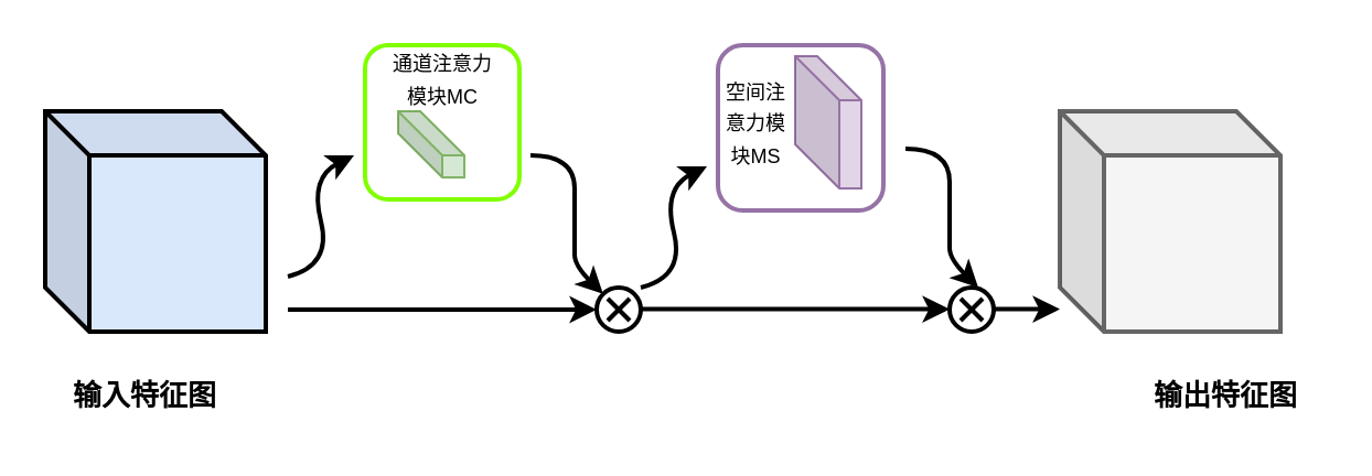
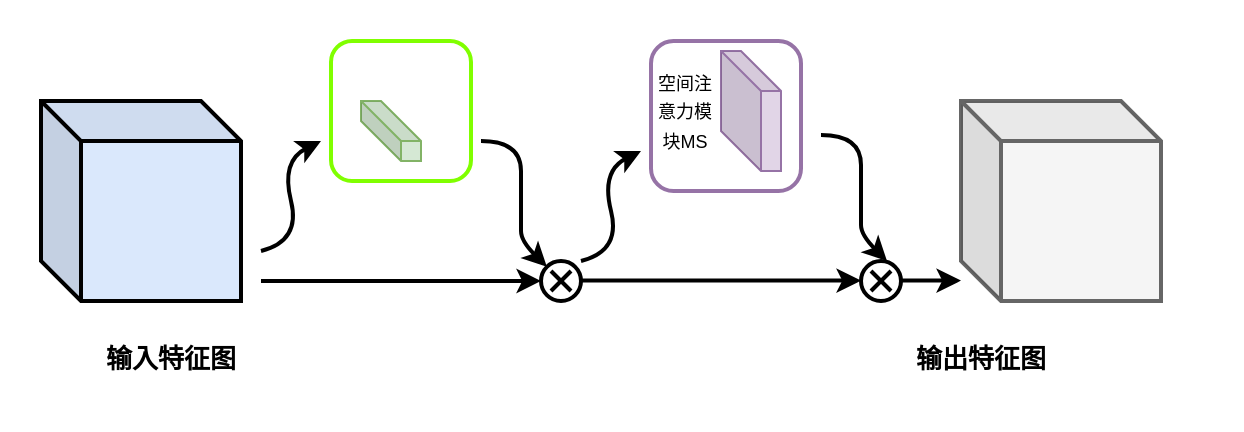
  <mxCell id="0" />
  <mxCell id="1" parent="0" />
  <mxCell id="2" value="" style="shape=cube;whiteSpace=wrap;html=1;boundedLbl=1;backgroundOutline=1;darkOpacity=0.05;darkOpacity2=0.1;direction=east;fillColor=#dae8fc;strokeColor=#000000;strokeWidth=2;" vertex="1" parent="1"><mxGeometry x="20" y="50" width="100" height="100" as="geometry" /></mxCell>
  <mxCell id="3" value="" style="endArrow=classic;html=1;rounded=0;strokeWidth=2;" edge="1" parent="1"><mxGeometry width="50" height="50" relative="1" as="geometry"><mxPoint x="130" y="140" as="sourcePoint" /><mxPoint x="270" y="140" as="targetPoint" /></mxGeometry></mxCell>
  <mxCell id="4" value="" style="ellipse;whiteSpace=wrap;html=1;aspect=fixed;strokeWidth=2;" vertex="1" parent="1"><mxGeometry x="270" y="130" width="20" height="20" as="geometry" /></mxCell>
  <mxCell id="5" value="" style="endArrow=none;html=1;rounded=0;strokeWidth=2;" edge="1" parent="1"><mxGeometry width="50" height="50" relative="1" as="geometry"><mxPoint x="275" y="145" as="sourcePoint" /><mxPoint x="285" y="135" as="targetPoint" /></mxGeometry></mxCell>
  <mxCell id="6" value="" style="endArrow=none;html=1;rounded=0;strokeWidth=2;" edge="1" parent="1"><mxGeometry width="50" height="50" relative="1" as="geometry"><mxPoint x="285" y="145" as="sourcePoint" /><mxPoint x="275" y="135" as="targetPoint" /></mxGeometry></mxCell>
  <mxCell id="7" value="" style="endArrow=classic;html=1;rounded=0;strokeWidth=2;" edge="1" parent="1"><mxGeometry width="50" height="50" relative="1" as="geometry"><mxPoint x="290" y="139.8" as="sourcePoint" /><mxPoint x="430" y="139.8" as="targetPoint" /></mxGeometry></mxCell>
  <mxCell id="8" value="" style="shape=cube;whiteSpace=wrap;html=1;boundedLbl=1;backgroundOutline=1;darkOpacity=0.05;darkOpacity2=0.1;direction=east;fillColor=#f5f5f5;strokeColor=#666666;strokeWidth=2;fontColor=#333333;" vertex="1" parent="1"><mxGeometry x="480" y="50" width="100" height="100" as="geometry" /></mxCell>
  <mxCell id="9" value="" style="ellipse;whiteSpace=wrap;html=1;aspect=fixed;strokeWidth=2;" vertex="1" parent="1"><mxGeometry x="430" y="130" width="20" height="20" as="geometry" /></mxCell>
  <mxCell id="10" value="" style="endArrow=none;html=1;rounded=0;strokeWidth=2;" edge="1" parent="1"><mxGeometry width="50" height="50" relative="1" as="geometry"><mxPoint x="435" y="145" as="sourcePoint" /><mxPoint x="445" y="135" as="targetPoint" /></mxGeometry></mxCell>
  <mxCell id="11" value="" style="endArrow=none;html=1;rounded=0;strokeWidth=2;" edge="1" parent="1"><mxGeometry width="50" height="50" relative="1" as="geometry"><mxPoint x="445" y="145" as="sourcePoint" /><mxPoint x="435" y="135" as="targetPoint" /></mxGeometry></mxCell>
  <mxCell id="12" value="" style="endArrow=classic;html=1;rounded=0;strokeWidth=2;" edge="1" parent="1"><mxGeometry width="50" height="50" relative="1" as="geometry"><mxPoint x="450" y="139.8" as="sourcePoint" /><mxPoint x="480" y="139.8" as="targetPoint" /></mxGeometry></mxCell>
  <mxCell id="13" value="" style="curved=1;endArrow=classic;html=1;rounded=0;strokeWidth=2;" edge="1" parent="1"><mxGeometry width="50" height="50" relative="1" as="geometry"><mxPoint x="130" y="125" as="sourcePoint" /><mxPoint x="160" y="70" as="targetPoint" /><Array as="points"><mxPoint x="150" y="120" /><mxPoint x="140" y="80" /></Array></mxGeometry></mxCell>
  <mxCell id="14" value="" style="whiteSpace=wrap;html=1;aspect=fixed;rounded=1;fillColor=none;strokeWidth=2;strokeColor=#80FF00;" vertex="1" parent="1"><mxGeometry x="165" y="20" width="70" height="70" as="geometry" /></mxCell>
- <mxCell id="15" value="&lt;font style=&quot;font-size: 9px;&quot;&gt;通道注意力模块MC&lt;/font&gt;" style="text;html=1;align=center;verticalAlign=middle;whiteSpace=wrap;rounded=0;" vertex="1" parent="1"><mxGeometry x="172.5" y="20" width="55" height="30" as="geometry" /></mxCell>
  <mxCell id="16" value="" style="shape=cube;whiteSpace=wrap;html=1;boundedLbl=1;backgroundOutline=1;darkOpacity=0.05;darkOpacity2=0.1;fillColor=#d5e8d4;strokeColor=#82b366;" vertex="1" parent="1"><mxGeometry x="180" y="50" width="30" height="30" as="geometry" /></mxCell>
  <mxCell id="17" value="" style="curved=1;endArrow=classic;html=1;rounded=0;strokeWidth=2;" edge="1" parent="1" target="4"><mxGeometry width="50" height="50" relative="1" as="geometry"><mxPoint x="240" y="70" as="sourcePoint" /><mxPoint x="270" y="120" as="targetPoint" /><Array as="points"><mxPoint x="260" y="70" /><mxPoint x="260" y="100" /><mxPoint x="260" y="110" /><mxPoint x="260" y="120" /></Array></mxGeometry></mxCell>
  <mxCell id="18" value="" style="curved=1;endArrow=classic;html=1;rounded=0;strokeWidth=2;" edge="1" parent="1"><mxGeometry width="50" height="50" relative="1" as="geometry"><mxPoint x="290" y="130" as="sourcePoint" /><mxPoint x="320" y="75" as="targetPoint" /><Array as="points"><mxPoint x="310" y="125" /><mxPoint x="300" y="85" /></Array></mxGeometry></mxCell>
  <mxCell id="19" value="" style="whiteSpace=wrap;html=1;aspect=fixed;rounded=1;fillColor=none;strokeWidth=2;strokeColor=#9673a6;" vertex="1" parent="1"><mxGeometry x="325" y="20" width="75" height="75" as="geometry" /></mxCell>
  <mxCell id="20" value="&lt;font style=&quot;font-size: 9px;&quot;&gt;空间注意力模块MS&lt;/font&gt;" style="text;html=1;align=center;verticalAlign=middle;whiteSpace=wrap;rounded=0;" vertex="1" parent="1"><mxGeometry x="325" y="30" width="35" height="50" as="geometry" /></mxCell>
  <mxCell id="21" value="" style="shape=cube;whiteSpace=wrap;html=1;boundedLbl=1;backgroundOutline=1;darkOpacity=0.05;darkOpacity2=0.1;fillColor=#e1d5e7;strokeColor=#9673a6;" vertex="1" parent="1"><mxGeometry x="360" y="25" width="30" height="60" as="geometry" /></mxCell>
  <mxCell id="22" value="" style="curved=1;endArrow=classic;html=1;rounded=0;strokeWidth=2;" edge="1" parent="1"><mxGeometry width="50" height="50" relative="1" as="geometry"><mxPoint x="410" y="67" as="sourcePoint" /><mxPoint x="443" y="130" as="targetPoint" /><Array as="points"><mxPoint x="430" y="67" /><mxPoint x="430" y="97" /><mxPoint x="430" y="107" /><mxPoint x="430" y="117" /></Array></mxGeometry></mxCell>
- <mxCell id="23" value="&lt;b&gt;&lt;font style=&quot;font-size: 13px;&quot;&gt;输入特征图&lt;/font&gt;&lt;/b&gt;" style="text;html=1;align=center;verticalAlign=middle;resizable=0;points=[];autosize=1;strokeColor=none;fillColor=none;" vertex="1" parent="1"><mxGeometry x="20" y="164" width="90" height="30" as="geometry" /></mxCell>
- <mxCell id="24" value="&lt;b&gt;&lt;font style=&quot;font-size: 13px;&quot;&gt;输出特征图&lt;/font&gt;&lt;/b&gt;" style="text;html=1;align=center;verticalAlign=middle;resizable=0;points=[];autosize=1;strokeColor=none;fillColor=none;" vertex="1" parent="1"><mxGeometry x="510" y="164" width="90" height="30" as="geometry" /></mxCell>
+ <mxCell id="23" value="&lt;b&gt;&lt;font style=&quot;font-size: 13px;&quot;&gt;输入特征图&lt;/font&gt;&lt;/b&gt;" style="text;html=1;align=center;verticalAlign=middle;resizable=0;points=[];autosize=1;strokeColor=none;fillColor=none;" vertex="1" parent="1"><mxGeometry x="40" y="164" width="90" height="30" as="geometry" /></mxCell>
+ <mxCell id="24" value="&lt;b&gt;&lt;font style=&quot;font-size: 13px;&quot;&gt;输出特征图&lt;/font&gt;&lt;/b&gt;" style="text;html=1;align=center;verticalAlign=middle;resizable=0;points=[];autosize=1;strokeColor=none;fillColor=none;" vertex="1" parent="1"><mxGeometry x="445" y="164" width="90" height="30" as="geometry" /></mxCell>
